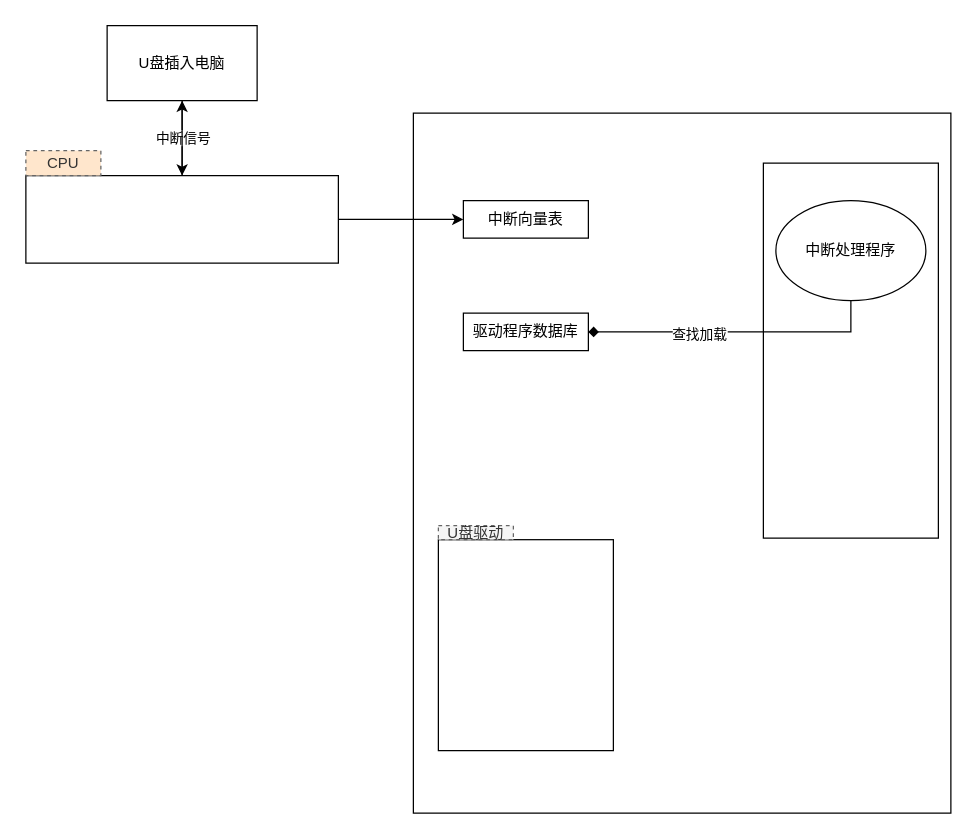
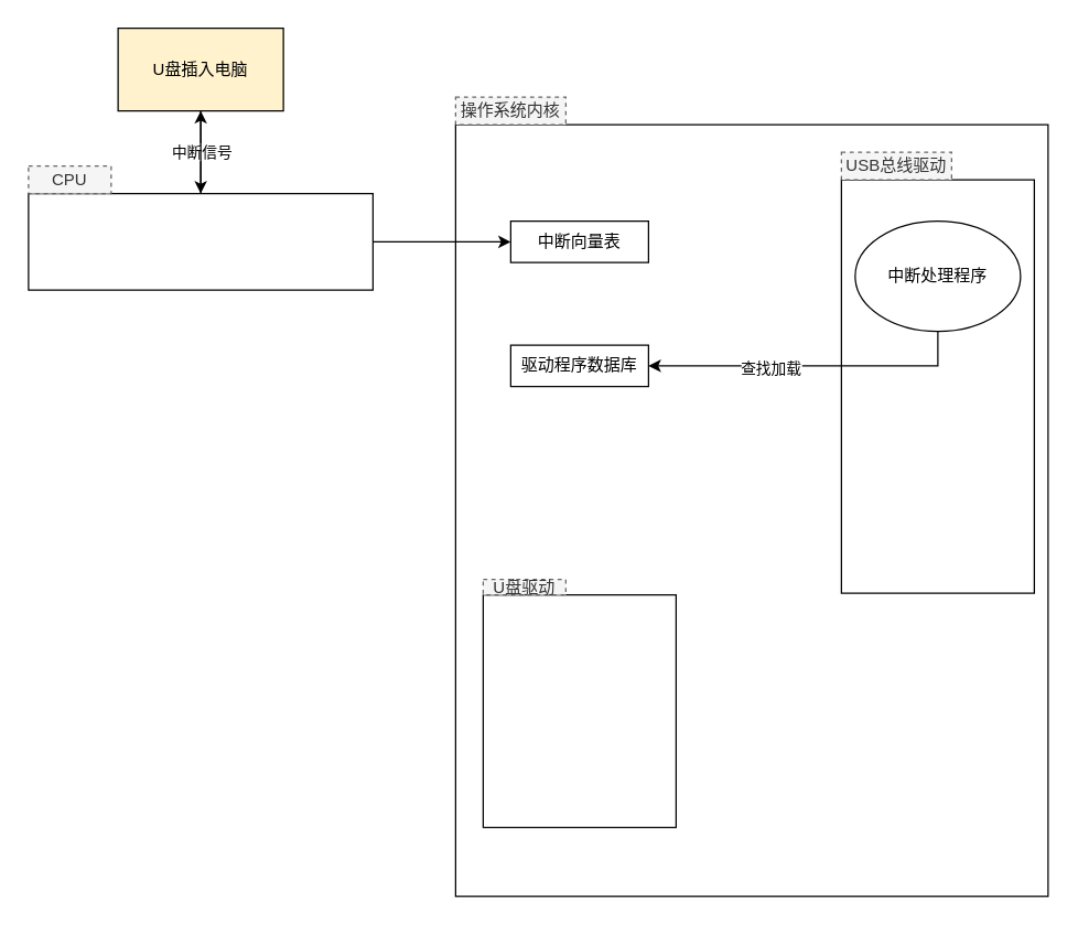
  <mxCell id="0" />
  <mxCell id="1" parent="0" />
  <mxCell id="2" value="" style="rounded=0;whiteSpace=wrap;html=1;" vertex="1" parent="1"><mxGeometry x="330" y="90" width="430" height="560" as="geometry" /></mxCell>
+ <mxCell id="3" value="操作系统内核" style="rounded=0;whiteSpace=wrap;html=1;strokeWidth=1;shadow=0;dashed=1;fillColor=#f5f5f5;strokeColor=#666666;fontColor=#333333;glass=0;" vertex="1" parent="1"><mxGeometry x="330" y="70" width="80" height="20" as="geometry" /></mxCell>
  <mxCell id="4" value="" style="group" vertex="1" connectable="0" parent="1"><mxGeometry x="350" y="420" width="140" height="180" as="geometry" /></mxCell>
  <mxCell id="5" value="" style="rounded=0;whiteSpace=wrap;html=1;" vertex="1" parent="4"><mxGeometry y="11.25" width="140" height="168.75" as="geometry" /></mxCell>
  <mxCell id="6" value="U盘驱动" style="rounded=0;whiteSpace=wrap;html=1;strokeWidth=1;shadow=0;dashed=1;fillColor=#f5f5f5;strokeColor=#666666;fontColor=#333333;glass=0;" vertex="1" parent="4"><mxGeometry width="60" height="11.25" as="geometry" /></mxCell>
  <mxCell id="7" style="edgeStyle=orthogonalEdgeStyle;rounded=0;orthogonalLoop=1;jettySize=auto;html=1;exitX=0.5;exitY=1;exitDx=0;exitDy=0;entryX=0.5;entryY=0;entryDx=0;entryDy=0;" edge="1" parent="1" source="9" target="15"><mxGeometry relative="1" as="geometry"><mxPoint x="240" y="120" as="targetPoint" /></mxGeometry></mxCell>
  <mxCell id="8" value="中断信号" style="edgeLabel;html=1;align=center;verticalAlign=middle;resizable=0;points=[];" vertex="1" connectable="0" parent="7"><mxGeometry x="0.067" y="-3" relative="1" as="geometry"><mxPoint x="3" y="-3" as="offset" /></mxGeometry></mxCell>
- <mxCell id="9" value="U盘插入电脑" style="rounded=0;whiteSpace=wrap;html=1;" vertex="1" parent="1"><mxGeometry x="85" y="20" width="120" height="60" as="geometry" /></mxCell>
+ <mxCell id="9" value="U盘插入电脑" style="rounded=0;whiteSpace=wrap;html=1;fillColor=#fff2cc;" vertex="1" parent="1"><mxGeometry x="85" y="20" width="120" height="60" as="geometry" /></mxCell>
  <mxCell id="10" value="" style="group" vertex="1" connectable="0" parent="1"><mxGeometry x="610" y="110" width="140" height="320" as="geometry" /></mxCell>
  <mxCell id="11" value="" style="rounded=0;whiteSpace=wrap;html=1;" vertex="1" parent="10"><mxGeometry y="20" width="140" height="300" as="geometry" /></mxCell>
+ <mxCell id="12" value="USB总线驱动" style="rounded=0;whiteSpace=wrap;html=1;strokeWidth=1;shadow=0;dashed=1;fillColor=#f5f5f5;strokeColor=#666666;fontColor=#333333;glass=0;" vertex="1" parent="10"><mxGeometry width="80" height="20" as="geometry" /></mxCell>
  <mxCell id="13" value="中断处理程序" style="ellipse;whiteSpace=wrap;html=1;" vertex="1" parent="10"><mxGeometry x="10" y="50" width="120" height="80" as="geometry" /></mxCell>
  <mxCell id="14" value="" style="group" vertex="1" connectable="0" parent="1"><mxGeometry x="20" y="120" width="250" height="90" as="geometry" /></mxCell>
  <mxCell id="15" value="" style="rounded=0;whiteSpace=wrap;html=1;" vertex="1" parent="14"><mxGeometry y="20" width="250" height="70" as="geometry" /></mxCell>
- <mxCell id="16" value="CPU" style="rounded=0;whiteSpace=wrap;html=1;strokeWidth=1;shadow=0;dashed=1;fillColor=#ffe6cc;strokeColor=#666666;fontColor=#333333;glass=0;" vertex="1" parent="14"><mxGeometry width="60" height="20" as="geometry" /></mxCell>
+ <mxCell id="16" value="CPU" style="rounded=0;whiteSpace=wrap;html=1;strokeWidth=1;shadow=0;dashed=1;fillColor=#f5f5f5;strokeColor=#666666;fontColor=#333333;glass=0;" vertex="1" parent="14"><mxGeometry width="60" height="20" as="geometry" /></mxCell>
  <mxCell id="17" style="edgeStyle=orthogonalEdgeStyle;rounded=0;orthogonalLoop=1;jettySize=auto;html=1;entryX=0;entryY=0.5;entryDx=0;entryDy=0;" edge="1" parent="1" source="15" target="20"><mxGeometry relative="1" as="geometry" /></mxCell>
- <mxCell id="18" style="edgeStyle=orthogonalEdgeStyle;rounded=0;orthogonalLoop=1;jettySize=auto;html=1;entryX=1;entryY=0.5;entryDx=0;entryDy=0;exitX=0.5;exitY=1;exitDx=0;exitDy=0;endArrow=diamond;" edge="1" parent="1" source="13" target="21"><mxGeometry relative="1" as="geometry" /></mxCell>
+ <mxCell id="18" style="edgeStyle=orthogonalEdgeStyle;rounded=0;orthogonalLoop=1;jettySize=auto;html=1;entryX=1;entryY=0.5;entryDx=0;entryDy=0;exitX=0.5;exitY=1;exitDx=0;exitDy=0;" edge="1" parent="1" source="13" target="21"><mxGeometry relative="1" as="geometry" /></mxCell>
  <mxCell id="19" value="查找加载" style="edgeLabel;html=1;align=center;verticalAlign=middle;resizable=0;points=[];" vertex="1" connectable="0" parent="18"><mxGeometry x="0.255" y="1" relative="1" as="geometry"><mxPoint as="offset" /></mxGeometry></mxCell>
  <mxCell id="20" value="中断向量表" style="rounded=0;whiteSpace=wrap;html=1;" vertex="1" parent="1"><mxGeometry x="370" y="160" width="100" height="30" as="geometry" /></mxCell>
  <mxCell id="21" value="驱动程序数据库" style="rounded=0;whiteSpace=wrap;html=1;" vertex="1" parent="1"><mxGeometry x="370" y="250" width="100" height="30" as="geometry" /></mxCell>
  <mxCell id="22" value="" style="edgeStyle=orthogonalEdgeStyle;rounded=0;orthogonalLoop=1;jettySize=auto;html=1;" edge="1" parent="1" source="15" target="9"><mxGeometry relative="1" as="geometry" /></mxCell>
